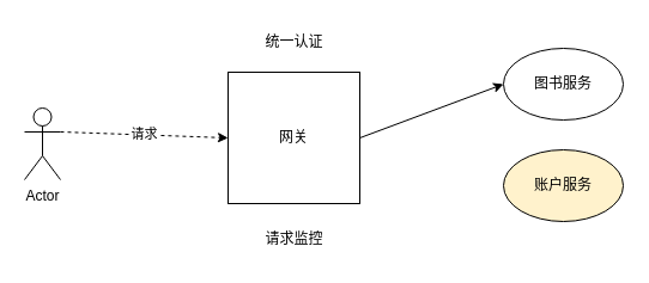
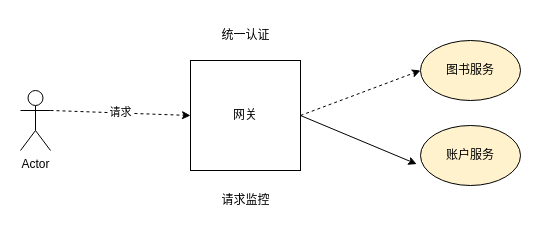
  <mxCell id="0" />
  <mxCell id="1" parent="0" />
  <mxCell id="2" value="网关" style="whiteSpace=wrap;html=1;aspect=fixed;" vertex="1" parent="1"><mxGeometry x="190" y="60" width="110" height="110" as="geometry" /></mxCell>
  <mxCell id="3" value="Actor" style="shape=umlActor;verticalLabelPosition=bottom;verticalAlign=top;html=1;outlineConnect=0;" vertex="1" parent="1"><mxGeometry x="20" y="90" width="30" height="60" as="geometry" /></mxCell>
  <mxCell id="4" value="请求" style="endArrow=classic;html=1;rounded=0;exitX=1;exitY=0.333;exitDx=0;exitDy=0;exitPerimeter=0;entryX=0;entryY=0.5;entryDx=0;entryDy=0;dashed=1;" edge="1" parent="1" source="3" target="2"><mxGeometry width="50" height="50" relative="1" as="geometry"><mxPoint x="200" y="300" as="sourcePoint" /><mxPoint x="250" y="250" as="targetPoint" /></mxGeometry></mxCell>
  <mxCell id="5" value="统一认证" style="text;html=1;align=center;verticalAlign=middle;resizable=0;points=[];autosize=1;strokeColor=none;fillColor=none;" vertex="1" parent="1"><mxGeometry x="210" y="20" width="70" height="30" as="geometry" /></mxCell>
  <mxCell id="6" value="请求监控" style="text;html=1;align=center;verticalAlign=middle;resizable=0;points=[];autosize=1;strokeColor=none;fillColor=none;" vertex="1" parent="1"><mxGeometry x="210" y="185" width="70" height="30" as="geometry" /></mxCell>
- <mxCell id="7" value="图书服务" style="ellipse;whiteSpace=wrap;html=1;" vertex="1" parent="1"><mxGeometry x="420" y="40" width="100" height="60" as="geometry" /></mxCell>
+ <mxCell id="7" value="图书服务" style="ellipse;whiteSpace=wrap;html=1;fillColor=#fff2cc;" vertex="1" parent="1"><mxGeometry x="420" y="40" width="100" height="60" as="geometry" /></mxCell>
  <mxCell id="8" value="账户服务" style="ellipse;whiteSpace=wrap;html=1;fillColor=#fff2cc;" vertex="1" parent="1"><mxGeometry x="420" y="125" width="100" height="60" as="geometry" /></mxCell>
- <mxCell id="9" value="" style="endArrow=classic;html=1;rounded=0;entryX=0;entryY=0.5;entryDx=0;entryDy=0;exitX=1;exitY=0.5;exitDx=0;exitDy=0;" edge="1" parent="1" source="2" target="7"><mxGeometry width="50" height="50" relative="1" as="geometry"><mxPoint x="390" y="300" as="sourcePoint" /><mxPoint x="440" y="250" as="targetPoint" /></mxGeometry></mxCell>
+ <mxCell id="9" value="" style="endArrow=classic;html=1;rounded=0;entryX=0;entryY=0.5;entryDx=0;entryDy=0;exitX=1;exitY=0.5;exitDx=0;exitDy=0;dashed=1;" edge="1" parent="1" source="2" target="7"><mxGeometry width="50" height="50" relative="1" as="geometry"><mxPoint x="390" y="300" as="sourcePoint" /><mxPoint x="440" y="250" as="targetPoint" /></mxGeometry></mxCell>
+ <mxCell id="10" value="" style="endArrow=classic;html=1;rounded=0;entryX=-0.038;entryY=0.643;entryDx=0;entryDy=0;entryPerimeter=0;exitX=1;exitY=0.5;exitDx=0;exitDy=0;" edge="1" parent="1" source="2" target="8"><mxGeometry width="50" height="50" relative="1" as="geometry"><mxPoint x="390" y="300" as="sourcePoint" /><mxPoint x="440" y="250" as="targetPoint" /></mxGeometry></mxCell>
